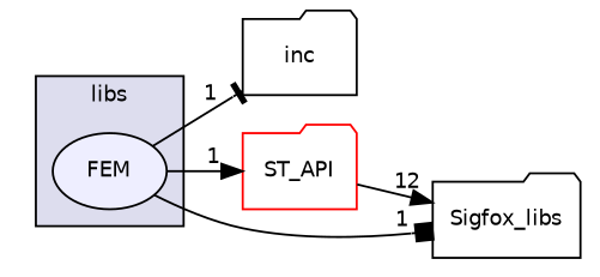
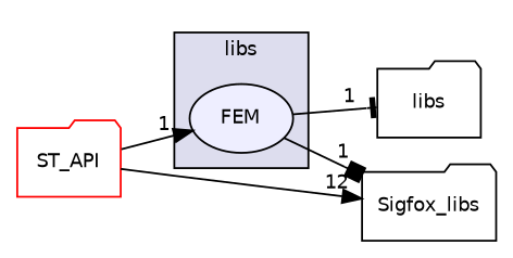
  digraph {
    compound=true
    rankdir=LR
    node [fillcolor=white fontname=Helvetica fontsize=10 shape=folder style=filled]
    edge [arrowhead=normal headlabel=1 labeldistance=1.5 labelfontname=Helvetica labelfontsize=10]
    n1 [fillcolor="#eeeeff" label=FEM pencolor=black shape=ellipse]
-   n2 [label=inc fillcolor="" style=""]
+   n2 [label=libs fillcolor="" style=""]
    n3 [color=red label=ST_API]
    n4 [color=black label=Sigfox_libs]
    subgraph cluster_1 {
      bgcolor="#ddddee"
      fontname=Helvetica
      fontsize=10
      label=libs
      pencolor=black
      n1
    }
    n1 -> n2 [arrowhead=tee]
-   n1 -> n3
+   n3 -> n1
    n1 -> n4 [arrowhead=box]
    n3 -> n4 [headlabel=12]
  }
